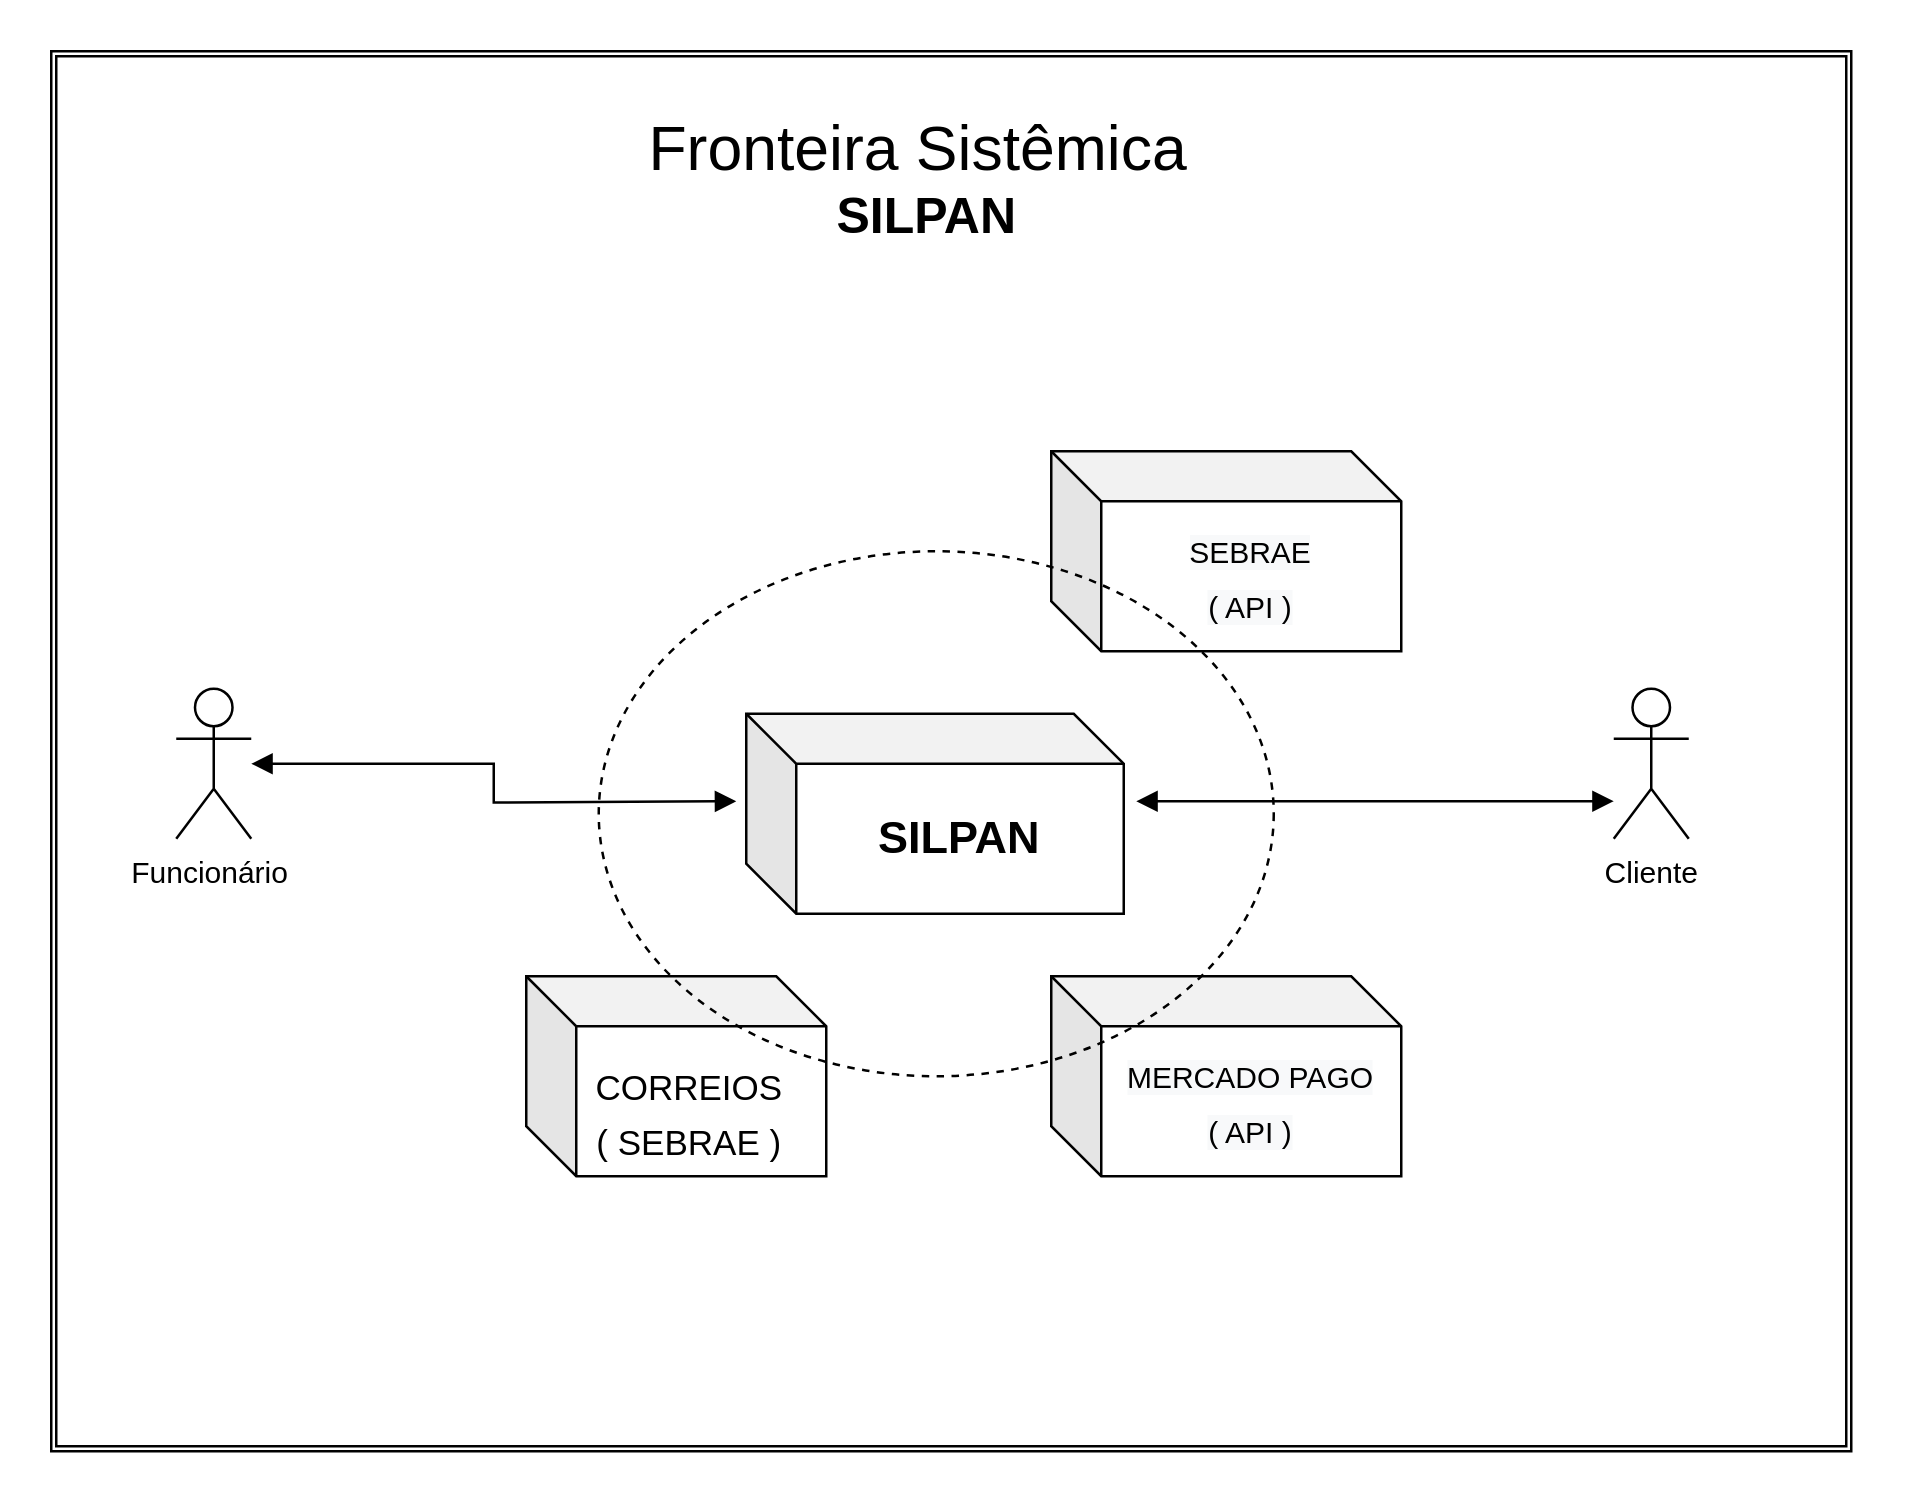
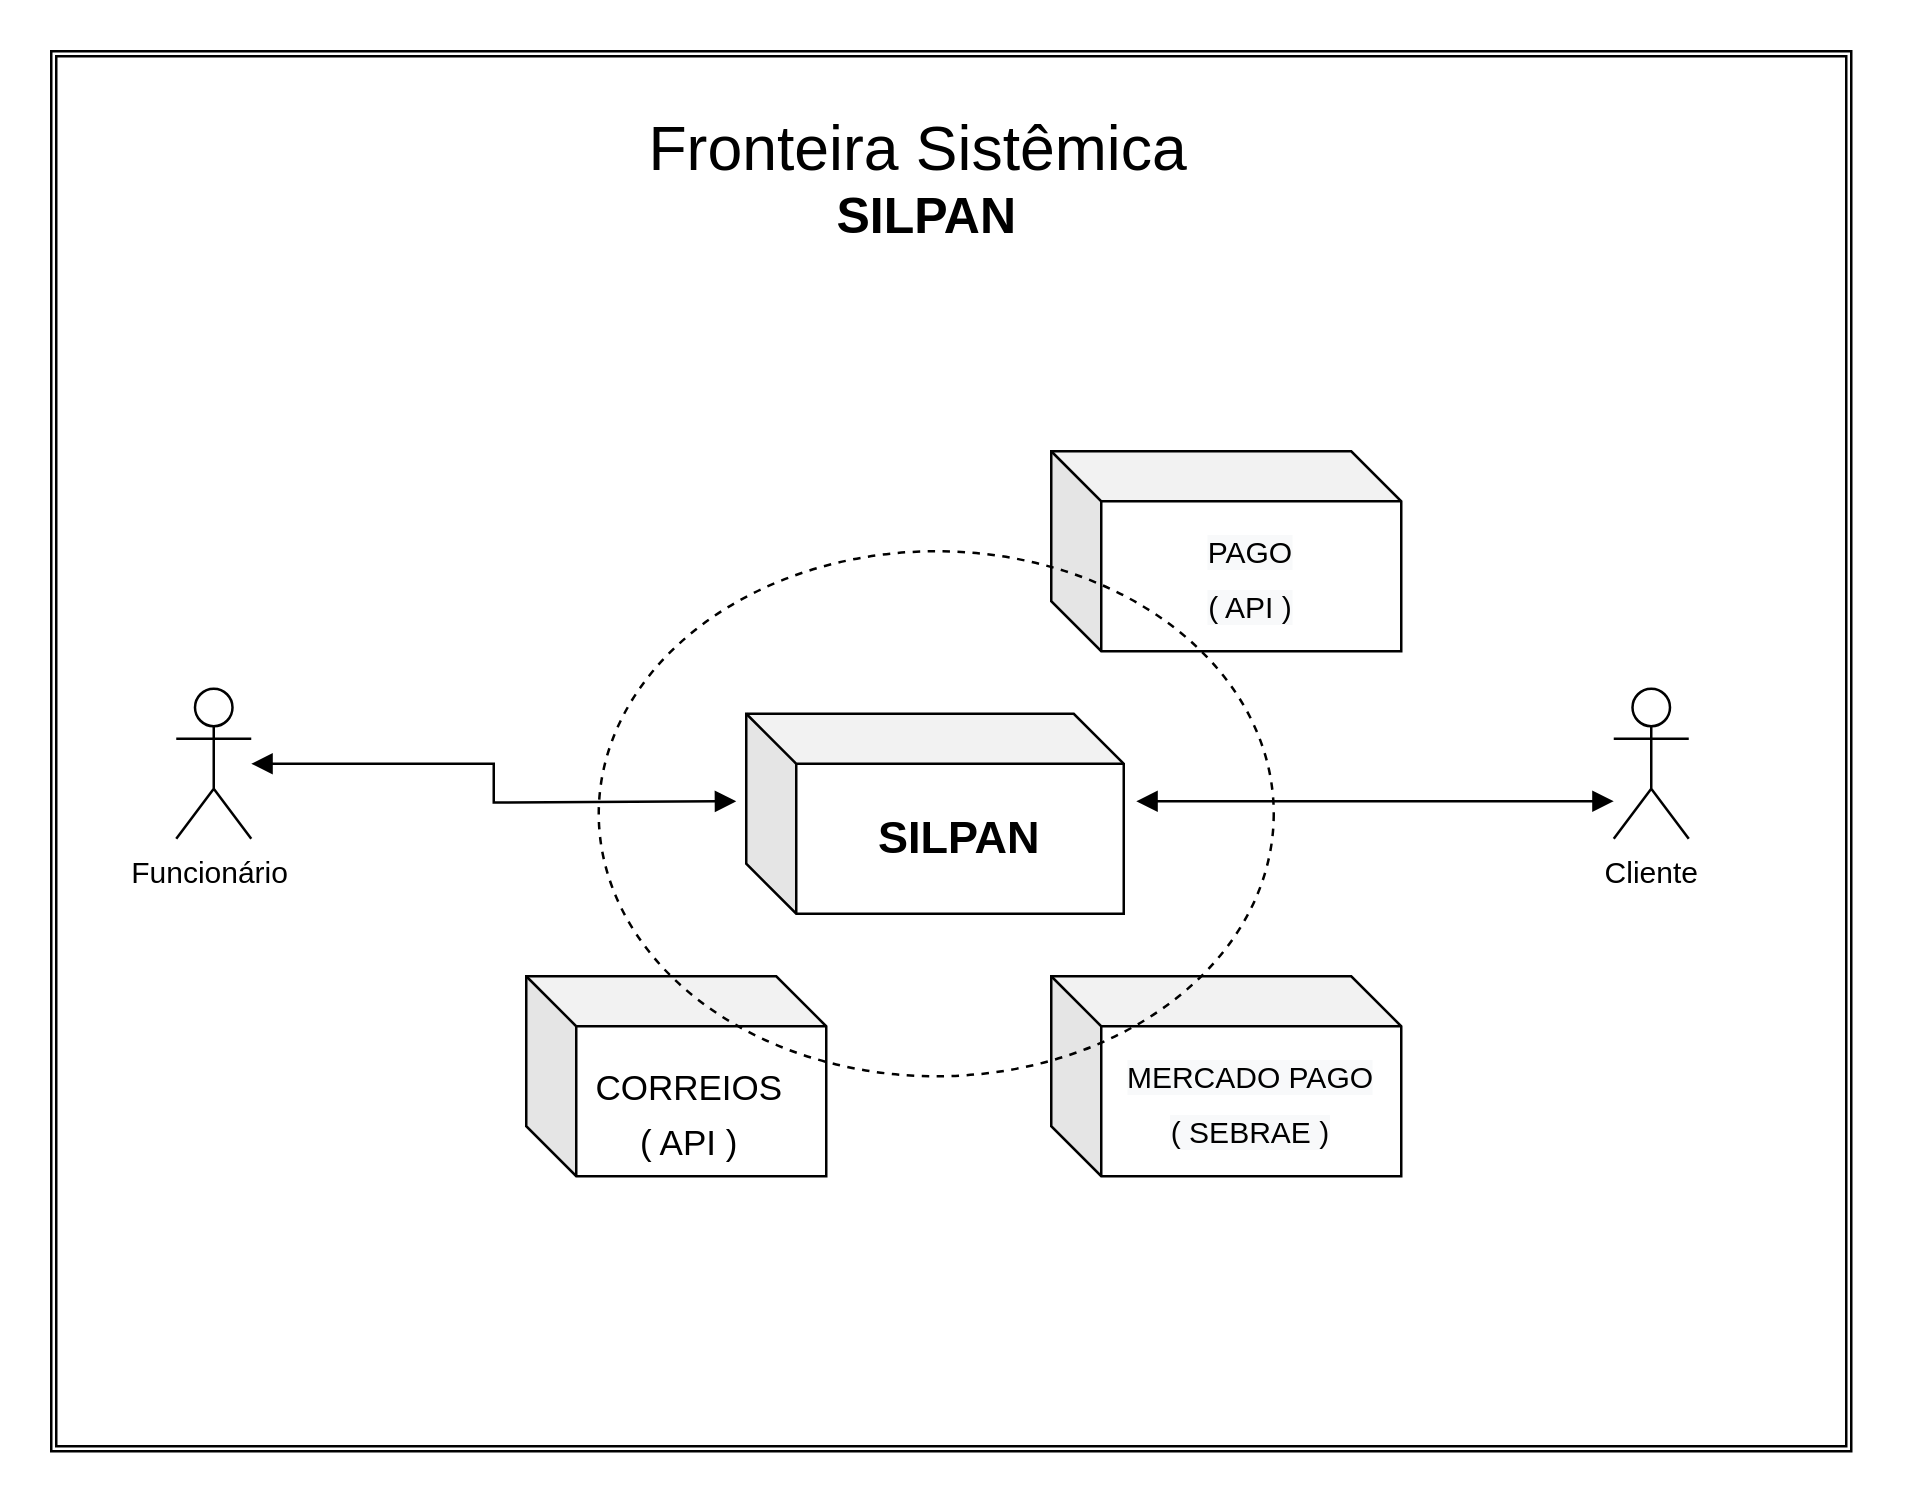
  <mxCell id="0" />
  <mxCell id="1" parent="0" />
  <mxCell id="2" value="" style="shape=ext;double=1;rounded=0;whiteSpace=wrap;html=1;sketch=0;fillColor=none;fontSize=12;" parent="1" vertex="1"><mxGeometry x="20" y="20" width="720" height="560" as="geometry" /></mxCell>
  <mxCell id="3" value="" style="ellipse;whiteSpace=wrap;html=1;dashed=1;sketch=0;fillColor=none;" parent="1" vertex="1"><mxGeometry x="239" y="220" width="270" height="210" as="geometry" /></mxCell>
  <mxCell id="4" style="edgeStyle=orthogonalEdgeStyle;rounded=0;orthogonalLoop=1;jettySize=auto;html=1;endArrow=block;endFill=1;startArrow=block;startFill=1;" parent="1" source="5" edge="1"><mxGeometry relative="1" as="geometry"><mxPoint x="294" y="320" as="targetPoint" /></mxGeometry></mxCell>
  <mxCell id="5" value="Funcionário&amp;nbsp;" style="shape=umlActor;verticalLabelPosition=bottom;verticalAlign=top;html=1;outlineConnect=0;" parent="1" vertex="1"><mxGeometry x="70" y="275" width="30" height="60" as="geometry" /></mxCell>
  <mxCell id="6" style="edgeStyle=orthogonalEdgeStyle;rounded=0;orthogonalLoop=1;jettySize=auto;html=1;entryX=1;entryY=0.5;entryDx=0;entryDy=0;startArrow=block;startFill=1;endArrow=block;endFill=1;" parent="1" source="7" edge="1"><mxGeometry relative="1" as="geometry"><mxPoint x="454" y="320" as="targetPoint" /><Array as="points"><mxPoint x="640" y="320" /><mxPoint x="640" y="320" /></Array></mxGeometry></mxCell>
  <mxCell id="7" value="Cliente" style="shape=umlActor;verticalLabelPosition=bottom;verticalAlign=top;html=1;outlineConnect=0;" parent="1" vertex="1"><mxGeometry x="645" y="275" width="30" height="60" as="geometry" /></mxCell>
  <mxCell id="8" value="&lt;span style=&quot;font-weight: normal&quot;&gt;&lt;font style=&quot;font-size: 25px&quot;&gt;Fronteira Sistêmica&amp;nbsp;&lt;/font&gt;&lt;/span&gt;&lt;br style=&quot;font-size: 20px&quot;&gt;SILPAN" style="text;html=1;align=center;verticalAlign=middle;resizable=0;points=[];autosize=1;fontStyle=1;fontSize=20;" parent="1" vertex="1"><mxGeometry x="250" y="45" width="240" height="50" as="geometry" /></mxCell>
  <mxCell id="9" value="&lt;b&gt;SILPAN&lt;/b&gt;" style="shape=cube;whiteSpace=wrap;html=1;boundedLbl=1;backgroundOutline=1;darkOpacity=0.05;darkOpacity2=0.1;sketch=0;fillColor=none;fontSize=18;rotation=0;" parent="1" vertex="1"><mxGeometry x="298" y="285" width="151" height="80" as="geometry" /></mxCell>
- <mxCell id="10" value="&#10;&#10;&lt;span style=&quot;color: rgb(0, 0, 0); font-family: helvetica; font-size: 12px; font-style: normal; font-weight: 400; letter-spacing: normal; text-align: center; text-indent: 0px; text-transform: none; word-spacing: 0px; background-color: rgb(248, 249, 250); display: inline; float: none;&quot;&gt;MERCADO PAGO&lt;/span&gt;&lt;br style=&quot;color: rgb(0, 0, 0); font-family: helvetica; font-size: 12px; font-style: normal; font-weight: 400; letter-spacing: normal; text-align: center; text-indent: 0px; text-transform: none; word-spacing: 0px; background-color: rgb(248, 249, 250);&quot;&gt;&lt;span style=&quot;color: rgb(0, 0, 0); font-family: helvetica; font-size: 12px; font-style: normal; font-weight: 400; letter-spacing: normal; text-align: center; text-indent: 0px; text-transform: none; word-spacing: 0px; background-color: rgb(248, 249, 250); display: inline; float: none;&quot;&gt;( API )&lt;/span&gt;&#10;&#10;" style="shape=cube;whiteSpace=wrap;html=1;boundedLbl=1;backgroundOutline=1;darkOpacity=0.05;darkOpacity2=0.1;sketch=0;fillColor=none;fontSize=18;" parent="1" vertex="1"><mxGeometry x="420" y="390" width="140" height="80" as="geometry" /></mxCell>
+ <mxCell id="10" value="&#10;&#10;&lt;span style=&quot;color: rgb(0, 0, 0); font-family: helvetica; font-size: 12px; font-style: normal; font-weight: 400; letter-spacing: normal; text-align: center; text-indent: 0px; text-transform: none; word-spacing: 0px; background-color: rgb(248, 249, 250); display: inline; float: none;&quot;&gt;MERCADO PAGO&lt;/span&gt;&lt;br style=&quot;color: rgb(0, 0, 0); font-family: helvetica; font-size: 12px; font-style: normal; font-weight: 400; letter-spacing: normal; text-align: center; text-indent: 0px; text-transform: none; word-spacing: 0px; background-color: rgb(248, 249, 250);&quot;&gt;&lt;span style=&quot;color: rgb(0, 0, 0); font-family: helvetica; font-size: 12px; font-style: normal; font-weight: 400; letter-spacing: normal; text-align: center; text-indent: 0px; text-transform: none; word-spacing: 0px; background-color: rgb(248, 249, 250); display: inline; float: none;&quot;&gt;( SEBRAE )&lt;/span&gt;&#10;&#10;" style="shape=cube;whiteSpace=wrap;html=1;boundedLbl=1;backgroundOutline=1;darkOpacity=0.05;darkOpacity2=0.1;sketch=0;fillColor=none;fontSize=18;" parent="1" vertex="1"><mxGeometry x="420" y="390" width="140" height="80" as="geometry" /></mxCell>
  <mxCell id="11" value="&lt;span style=&quot;color: rgba(0 , 0 , 0 , 0) ; font-family: monospace ; font-size: 0px&quot;&gt;aaaaaa&lt;/span&gt;" style="shape=cube;whiteSpace=wrap;html=1;boundedLbl=1;backgroundOutline=1;darkOpacity=0.05;darkOpacity2=0.1;sketch=0;fillColor=none;fontSize=18;" parent="1" vertex="1"><mxGeometry x="210" y="390" width="120" height="80" as="geometry" /></mxCell>
- <mxCell id="12" value="&lt;font style=&quot;font-size: 14px&quot;&gt;CORREIOS&lt;br&gt;( SEBRAE )&lt;/font&gt;" style="text;html=1;align=center;verticalAlign=middle;resizable=0;points=[];autosize=1;fontSize=18;" parent="1" vertex="1"><mxGeometry x="230" y="420" width="90" height="50" as="geometry" /></mxCell>
- <mxCell id="13" value="&lt;span style=&quot;color: rgb(0 , 0 , 0) ; font-family: &amp;#34;helvetica&amp;#34; ; font-size: 12px ; font-style: normal ; font-weight: 400 ; letter-spacing: normal ; text-align: center ; text-indent: 0px ; text-transform: none ; word-spacing: 0px ; background-color: rgb(248 , 249 , 250) ; display: inline ; float: none&quot;&gt;SEBRAE&lt;/span&gt;&lt;br style=&quot;color: rgb(0 , 0 , 0) ; font-family: &amp;#34;helvetica&amp;#34; ; font-size: 12px ; font-style: normal ; font-weight: 400 ; letter-spacing: normal ; text-align: center ; text-indent: 0px ; text-transform: none ; word-spacing: 0px ; background-color: rgb(248 , 249 , 250)&quot;&gt;&lt;span style=&quot;color: rgb(0 , 0 , 0) ; font-family: &amp;#34;helvetica&amp;#34; ; font-size: 12px ; font-style: normal ; font-weight: 400 ; letter-spacing: normal ; text-align: center ; text-indent: 0px ; text-transform: none ; word-spacing: 0px ; background-color: rgb(248 , 249 , 250) ; display: inline ; float: none&quot;&gt;( API )&lt;/span&gt;" style="shape=cube;whiteSpace=wrap;html=1;boundedLbl=1;backgroundOutline=1;darkOpacity=0.05;darkOpacity2=0.1;sketch=0;fillColor=none;fontSize=18;" parent="1" vertex="1"><mxGeometry x="420" y="180" width="140" height="80" as="geometry" /></mxCell>
+ <mxCell id="12" value="&lt;font style=&quot;font-size: 14px&quot;&gt;CORREIOS&lt;br&gt;( API )&lt;/font&gt;" style="text;html=1;align=center;verticalAlign=middle;resizable=0;points=[];autosize=1;fontSize=18;" parent="1" vertex="1"><mxGeometry x="230" y="420" width="90" height="50" as="geometry" /></mxCell>
+ <mxCell id="13" value="&lt;span style=&quot;color: rgb(0 , 0 , 0) ; font-family: &amp;#34;helvetica&amp;#34; ; font-size: 12px ; font-style: normal ; font-weight: 400 ; letter-spacing: normal ; text-align: center ; text-indent: 0px ; text-transform: none ; word-spacing: 0px ; background-color: rgb(248 , 249 , 250) ; display: inline ; float: none&quot;&gt;PAGO&lt;/span&gt;&lt;br style=&quot;color: rgb(0 , 0 , 0) ; font-family: &amp;#34;helvetica&amp;#34; ; font-size: 12px ; font-style: normal ; font-weight: 400 ; letter-spacing: normal ; text-align: center ; text-indent: 0px ; text-transform: none ; word-spacing: 0px ; background-color: rgb(248 , 249 , 250)&quot;&gt;&lt;span style=&quot;color: rgb(0 , 0 , 0) ; font-family: &amp;#34;helvetica&amp;#34; ; font-size: 12px ; font-style: normal ; font-weight: 400 ; letter-spacing: normal ; text-align: center ; text-indent: 0px ; text-transform: none ; word-spacing: 0px ; background-color: rgb(248 , 249 , 250) ; display: inline ; float: none&quot;&gt;( API )&lt;/span&gt;" style="shape=cube;whiteSpace=wrap;html=1;boundedLbl=1;backgroundOutline=1;darkOpacity=0.05;darkOpacity2=0.1;sketch=0;fillColor=none;fontSize=18;" parent="1" vertex="1"><mxGeometry x="420" y="180" width="140" height="80" as="geometry" /></mxCell>
